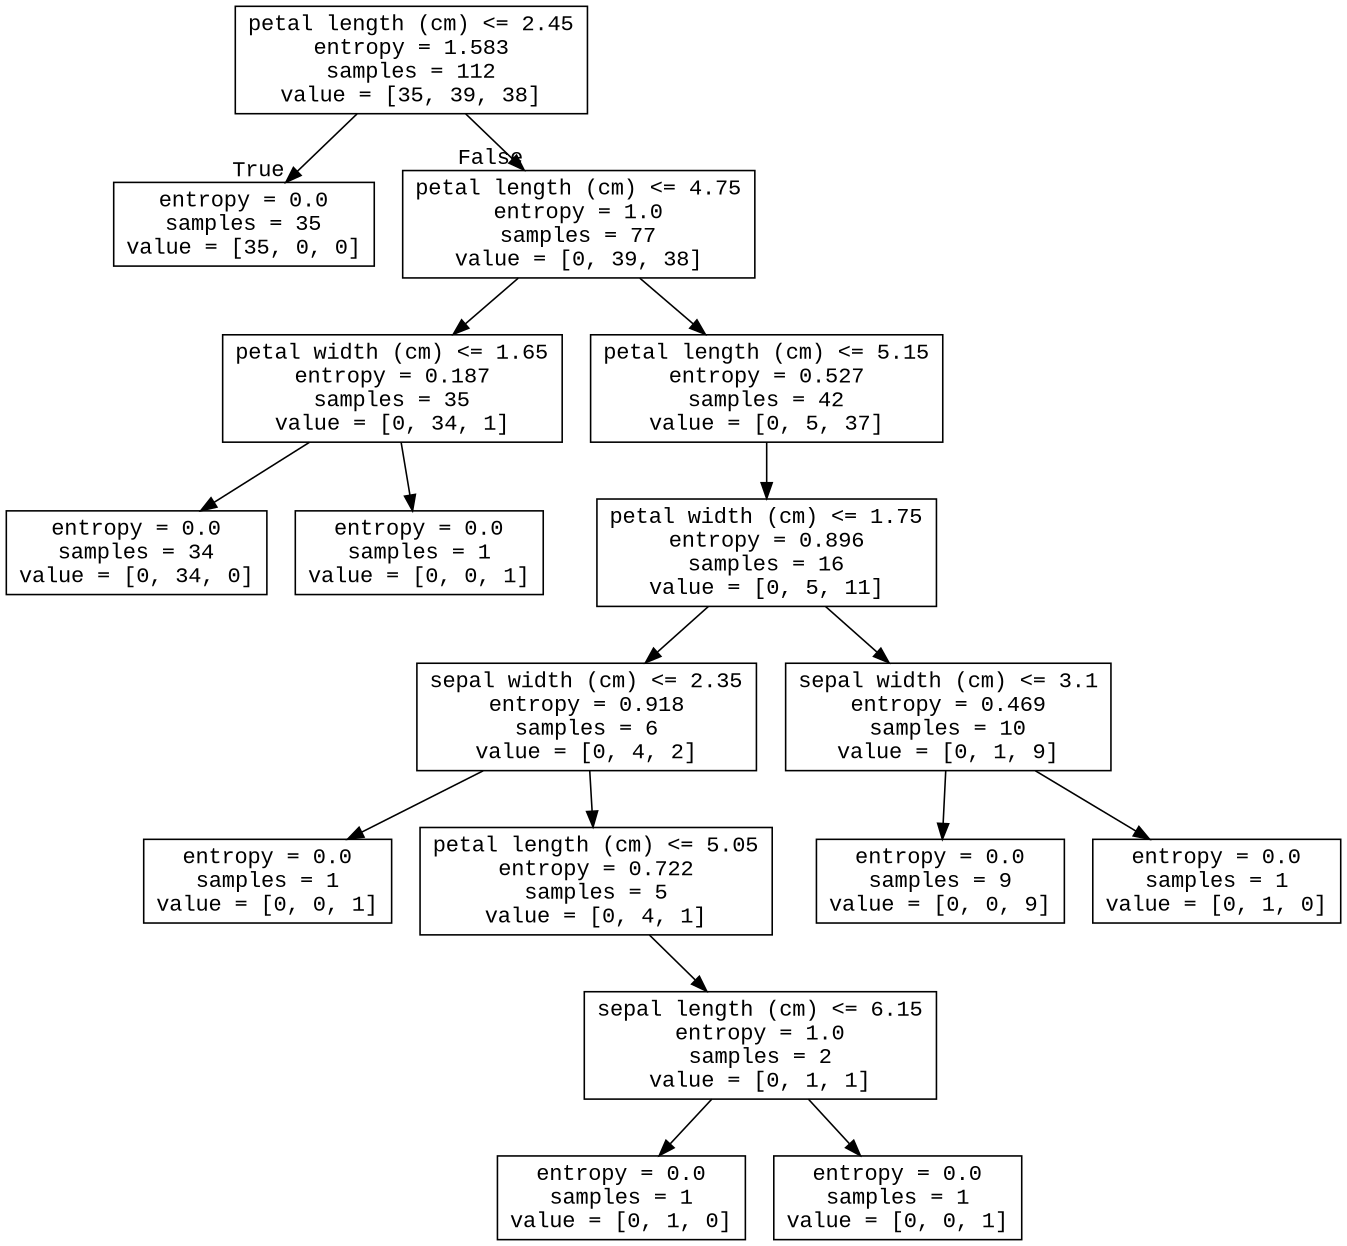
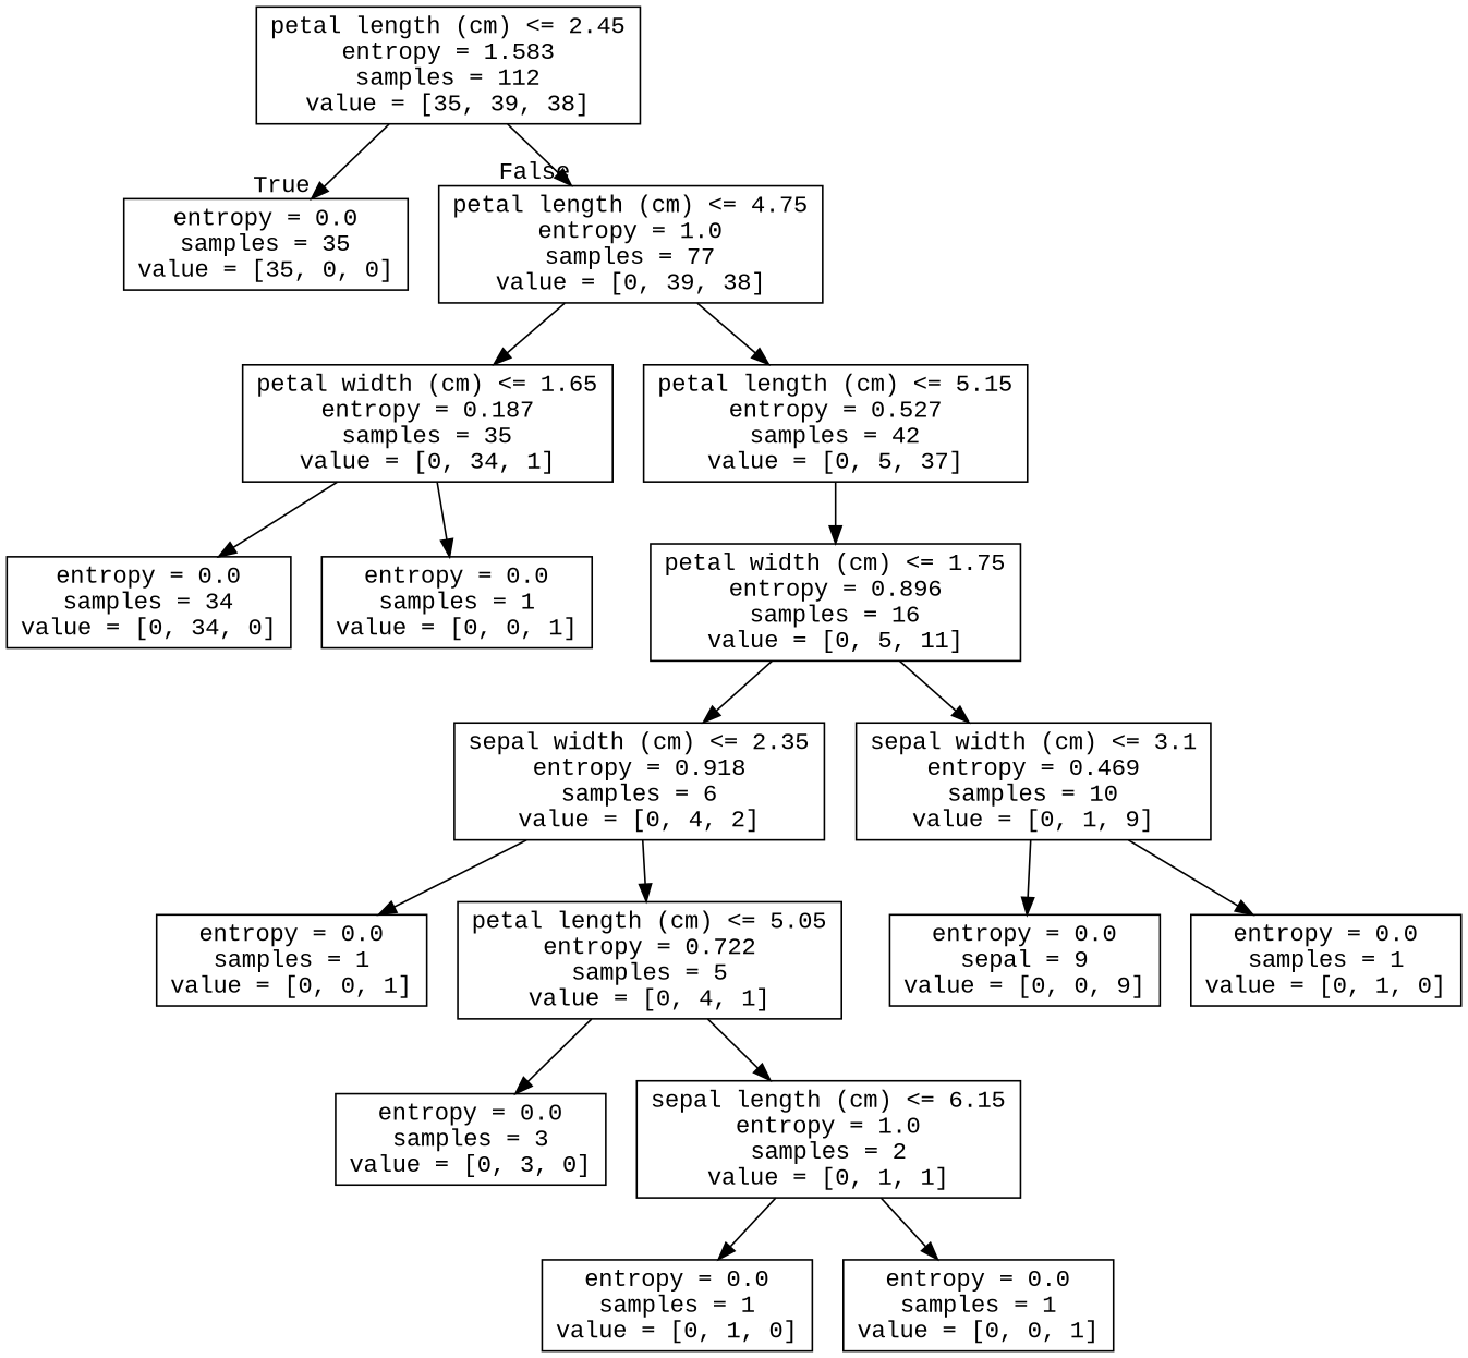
  digraph {
    fontname="Liberation Mono"
    node [fontname="Liberation Mono" shape=box]
    edge [fontname="Liberation Mono"]
    n1 [label="petal length (cm) <= 2.45\nentropy = 1.583\nsamples = 112\nvalue = [35, 39, 38]"]
    n2 [label="entropy = 0.0\nsamples = 35\nvalue = [35, 0, 0]"]
    n3 [label="petal length (cm) <= 4.75\nentropy = 1.0\nsamples = 77\nvalue = [0, 39, 38]"]
    n4 [label="petal width (cm) <= 1.65\nentropy = 0.187\nsamples = 35\nvalue = [0, 34, 1]"]
    n5 [label="petal length (cm) <= 5.15\nentropy = 0.527\nsamples = 42\nvalue = [0, 5, 37]"]
    n6 [label="entropy = 0.0\nsamples = 34\nvalue = [0, 34, 0]"]
    n7 [label="entropy = 0.0\nsamples = 1\nvalue = [0, 0, 1]"]
    n8 [label="petal width (cm) <= 1.75\nentropy = 0.896\nsamples = 16\nvalue = [0, 5, 11]"]
    n9 [label="sepal width (cm) <= 2.35\nentropy = 0.918\nsamples = 6\nvalue = [0, 4, 2]"]
    n10 [label="sepal width (cm) <= 3.1\nentropy = 0.469\nsamples = 10\nvalue = [0, 1, 9]"]
    n11 [label="entropy = 0.0\nsamples = 1\nvalue = [0, 0, 1]"]
    n12 [label="petal length (cm) <= 5.05\nentropy = 0.722\nsamples = 5\nvalue = [0, 4, 1]"]
-   n13 [label="entropy = 0.0\nsamples = 9\nvalue = [0, 0, 9]"]
+   n13 [label="entropy = 0.0\nsepal = 9\nvalue = [0, 0, 9]"]
    n14 [label="entropy = 0.0\nsamples = 1\nvalue = [0, 1, 0]"]
+   n15 [label="entropy = 0.0\nsamples = 3\nvalue = [0, 3, 0]"]
    n16 [label="sepal length (cm) <= 6.15\nentropy = 1.0\nsamples = 2\nvalue = [0, 1, 1]"]
    n17 [label="entropy = 0.0\nsamples = 1\nvalue = [0, 1, 0]"]
    n18 [label="entropy = 0.0\nsamples = 1\nvalue = [0, 0, 1]"]
    n1 -> n2 [headlabel=True labelangle=45 labeldistance=2.5]
    n1 -> n3 [headlabel=False labelangle=-45 labeldistance=2.5]
    n3 -> n4
    n3 -> n5
    n4 -> n6
    n4 -> n7
    n5 -> n8
    n8 -> n9
    n8 -> n10
    n9 -> n11
    n9 -> n12
    n10 -> n13
    n10 -> n14
+   n12 -> n15
    n12 -> n16
    n16 -> n17
    n16 -> n18
  }
